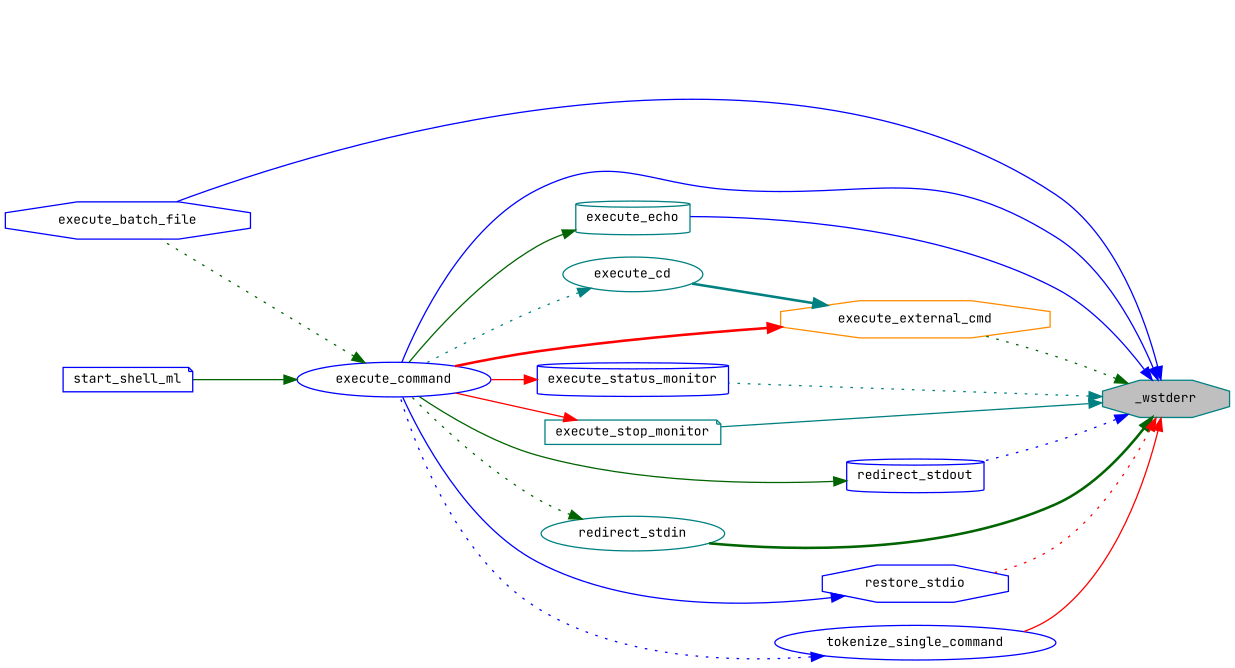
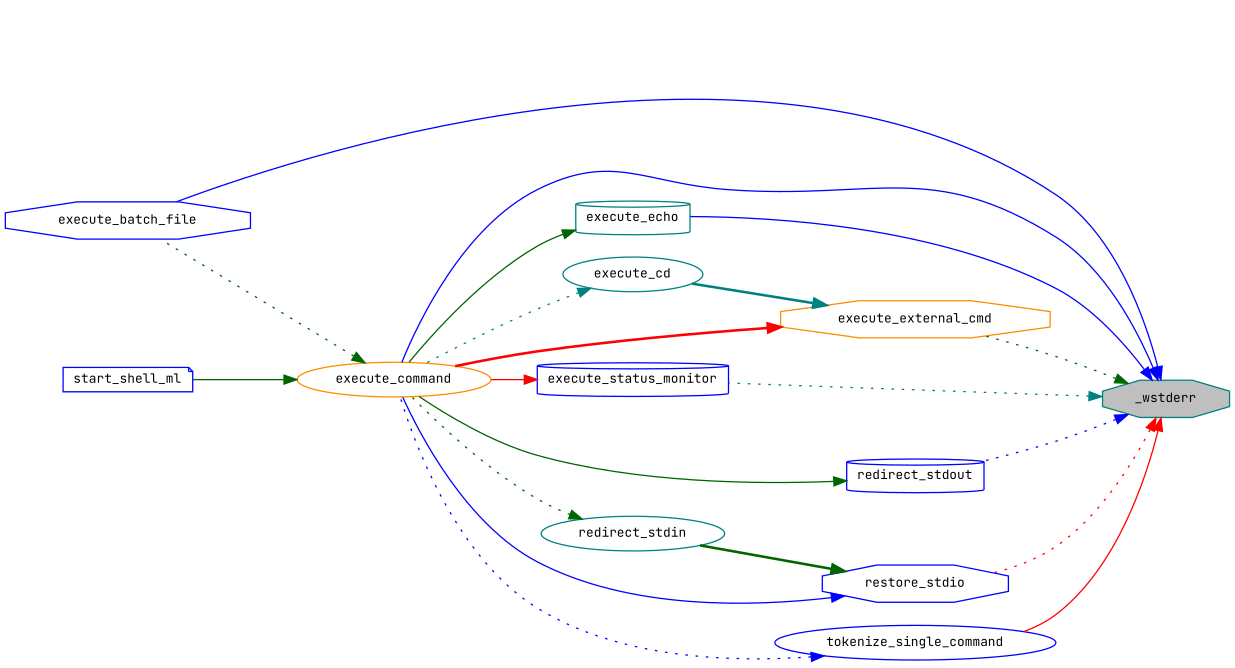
  digraph {
    fontname="JetBrains Mono"
    rankdir=RL
    node [color=blue fillcolor=white fontname="JetBrains Mono" fontsize=10 shape=octagon style=filled]
    edge [color=darkgreen dir=back fontname="JetBrains Mono" fontsize=10 labelfontname=Helvetica labelfontsize=10 style=solid]
    n1 [color=teal fillcolor=grey75 fontcolor=black height=0.2 label=_wstderr width=0.4]
    n2 [height=0.2 label=execute_batch_file width=0.4]
-   n3 [height=0.2 label=execute_command shape=ellipse width=0.4]
+   n3 [color=darkorange height=0.2 label=execute_command shape=ellipse width=0.4]
    n4 [color=teal height=0.2 label=execute_echo shape=cylinder width=0.4]
    n5 [color=darkorange height=0.2 label=execute_external_cmd width=0.4]
    n6 [height=0.2 label=execute_status_monitor shape=cylinder width=0.4]
-   n7 [color=teal height=0.2 label=execute_stop_monitor shape=note width=0.4]
    n8 [color=teal height=0.2 label=redirect_stdin shape=ellipse width=0.4]
    n9 [height=0.2 label=redirect_stdout shape=cylinder width=0.4]
    n10 [height=0.2 label=restore_stdio width=0.4]
    n11 [height=0.2 label=tokenize_single_command shape=ellipse width=0.4]
    n12 [color=teal height=0.2 label=execute_cd shape=ellipse width=0.4]
    n13 [height=0.2 label=start_shell_ml shape=note width=0.4]
    n1 -> n2 [color=blue]
    n1 -> n3 [color=blue]
    n1 -> n4 [color=blue]
    n1 -> n5 [style=dotted]
    n1 -> n6 [color=teal style=dotted]
-   n1 -> n7 [color=teal]
-   n1 -> n8 [style=bold]
+   n10 -> n8 [style=bold]
    n1 -> n9 [color=blue style=dotted]
    n1 -> n10 [color=red style=dotted]
    n1 -> n11 [color=red]
    n3 -> n2 [style=dotted]
    n3 -> n13
    n4 -> n3
    n5 -> n3 [color=red style=bold]
    n5 -> n12 [color=teal style=bold]
    n6 -> n3 [color=red]
-   n7 -> n3 [color=red]
    n8 -> n3 [style=dotted]
    n9 -> n3
    n10 -> n3 [color=blue]
    n11 -> n3 [color=blue style=dotted]
    n12 -> n3 [color=teal style=dotted]
  }
